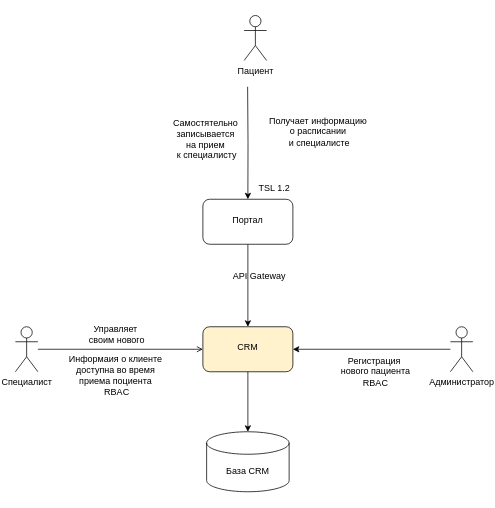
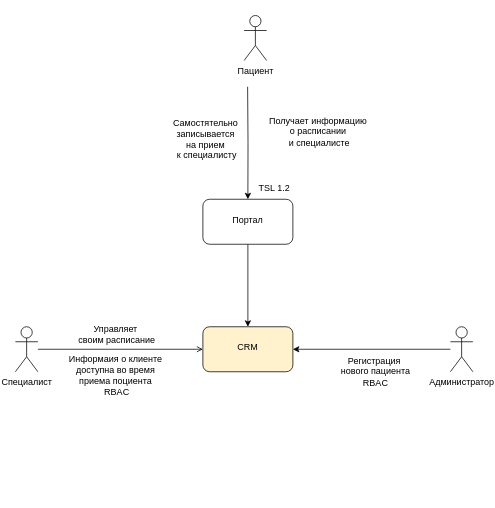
  <mxCell id="0" />
  <mxCell id="1" parent="0" />
  <mxCell id="2" value="" style="edgeStyle=orthogonalEdgeStyle;rounded=0;orthogonalLoop=1;jettySize=auto;html=1;entryX=0;entryY=0.5;entryDx=0;entryDy=0;endArrow=open;" parent="1" source="3" target="15" edge="1"><mxGeometry relative="1" as="geometry"><mxPoint x="260" y="475" as="targetPoint" /></mxGeometry></mxCell>
  <mxCell id="3" value="Специалист" style="shape=umlActor;verticalLabelPosition=bottom;verticalAlign=top;html=1;" parent="1" vertex="1"><mxGeometry x="20" y="435" width="30" height="60" as="geometry" /></mxCell>
  <mxCell id="4" value="" style="edgeStyle=orthogonalEdgeStyle;rounded=0;orthogonalLoop=1;jettySize=auto;html=1;" edge="1" parent="1" source="5" target="15"><mxGeometry relative="1" as="geometry" /></mxCell>
  <mxCell id="5" value="&lt;div&gt;&lt;br&gt;&lt;/div&gt;Портал&lt;div&gt;&lt;/div&gt;" style="rounded=1;whiteSpace=wrap;html=1;verticalAlign=top;" parent="1" vertex="1"><mxGeometry x="270" y="265" width="120" height="60" as="geometry" /></mxCell>
  <mxCell id="6" value="" style="edgeStyle=orthogonalEdgeStyle;rounded=0;orthogonalLoop=1;jettySize=auto;html=1;entryX=1;entryY=0.5;entryDx=0;entryDy=0;" parent="1" source="7" target="15" edge="1"><mxGeometry relative="1" as="geometry"><mxPoint x="455" y="325" as="targetPoint" /></mxGeometry></mxCell>
  <mxCell id="7" value="Администратор" style="shape=umlActor;verticalLabelPosition=bottom;verticalAlign=top;html=1;" parent="1" vertex="1"><mxGeometry x="600" y="435" width="30" height="60" as="geometry" /></mxCell>
  <mxCell id="8" value="Регистрация&amp;nbsp;&lt;div&gt;нового пациента&lt;/div&gt;&lt;div&gt;RBAC&lt;/div&gt;" style="text;html=1;align=center;verticalAlign=middle;resizable=0;points=[];autosize=1;strokeColor=none;fillColor=none;" parent="1" vertex="1"><mxGeometry x="440" y="465" width="120" height="60" as="geometry" /></mxCell>
  <mxCell id="9" value="" style="edgeStyle=orthogonalEdgeStyle;rounded=0;orthogonalLoop=1;jettySize=auto;html=1;" parent="1" edge="1"><mxGeometry relative="1" as="geometry"><mxPoint x="329.66" y="115" as="sourcePoint" /><mxPoint x="330" y="265" as="targetPoint" /></mxGeometry></mxCell>
  <mxCell id="10" value="Пациент" style="shape=umlActor;verticalLabelPosition=bottom;verticalAlign=top;html=1;" parent="1" vertex="1"><mxGeometry x="325" y="20" width="30" height="60" as="geometry" /></mxCell>
- <mxCell id="11" value="Управляет&amp;nbsp;&lt;div&gt;своим нового&lt;/div&gt;" style="text;html=1;align=center;verticalAlign=middle;resizable=0;points=[];autosize=1;strokeColor=none;fillColor=none;" parent="1" vertex="1"><mxGeometry x="90" y="425" width="130" height="40" as="geometry" /></mxCell>
+ <mxCell id="11" value="Управляет&amp;nbsp;&lt;div&gt;своим расписание&lt;/div&gt;" style="text;html=1;align=center;verticalAlign=middle;resizable=0;points=[];autosize=1;strokeColor=none;fillColor=none;" parent="1" vertex="1"><mxGeometry x="90" y="425" width="130" height="40" as="geometry" /></mxCell>
  <mxCell id="12" value="Информаия о клиенте&amp;nbsp;&lt;div&gt;доступна во время&amp;nbsp;&lt;/div&gt;&lt;div&gt;приема поциента&amp;nbsp;&lt;/div&gt;&lt;div&gt;RBAC&lt;/div&gt;" style="text;html=1;align=center;verticalAlign=middle;resizable=0;points=[];autosize=1;strokeColor=none;fillColor=none;" parent="1" vertex="1"><mxGeometry x="80" y="465" width="150" height="70" as="geometry" /></mxCell>
  <mxCell id="13" value="Получает информацию&amp;nbsp;&lt;div&gt;о расписании&amp;nbsp;&lt;/div&gt;&lt;div&gt;и специалисте&lt;/div&gt;" style="text;html=1;align=center;verticalAlign=middle;resizable=0;points=[];autosize=1;strokeColor=none;fillColor=none;" parent="1" vertex="1"><mxGeometry x="345" y="145" width="160" height="60" as="geometry" /></mxCell>
- <mxCell id="14" value="База CRM" style="shape=cylinder3;whiteSpace=wrap;html=1;boundedLbl=1;backgroundOutline=1;size=15;" parent="1" vertex="1"><mxGeometry x="275" y="575" width="110" height="80" as="geometry" /></mxCell>
  <mxCell id="15" value="&lt;div&gt;&lt;br&gt;&lt;/div&gt;CRM&lt;div&gt;&lt;/div&gt;&lt;div&gt;&lt;/div&gt;&lt;div&gt;&lt;br&gt;&lt;/div&gt;" style="rounded=1;whiteSpace=wrap;html=1;verticalAlign=top;fillColor=#fff2cc;" vertex="1" parent="1"><mxGeometry x="270" y="435" width="120" height="60" as="geometry" /></mxCell>
- <mxCell id="16" style="edgeStyle=orthogonalEdgeStyle;rounded=0;orthogonalLoop=1;jettySize=auto;html=1;entryX=0.5;entryY=0;entryDx=0;entryDy=0;entryPerimeter=0;" edge="1" parent="1" source="15" target="14"><mxGeometry relative="1" as="geometry" /></mxCell>
  <mxCell id="17" value="Самостятельно&amp;nbsp;&lt;div&gt;записывается&amp;nbsp;&lt;/div&gt;&lt;div&gt;на прием&amp;nbsp;&lt;/div&gt;&lt;div&gt;к специалисту&lt;/div&gt;" style="text;html=1;align=center;verticalAlign=middle;resizable=0;points=[];autosize=1;strokeColor=none;fillColor=none;" vertex="1" parent="1"><mxGeometry x="220" y="150" width="110" height="70" as="geometry" /></mxCell>
  <mxCell id="18" value="TSL 1.2" style="text;html=1;align=center;verticalAlign=middle;resizable=0;points=[];autosize=1;strokeColor=none;fillColor=none;" vertex="1" parent="1"><mxGeometry x="330" y="235" width="70" height="30" as="geometry" /></mxCell>
- <mxCell id="19" value="API Gateway" style="text;html=1;align=center;verticalAlign=middle;resizable=0;points=[];autosize=1;strokeColor=none;fillColor=none;" vertex="1" parent="1"><mxGeometry x="300" y="353" width="90" height="30" as="geometry" /></mxCell>
